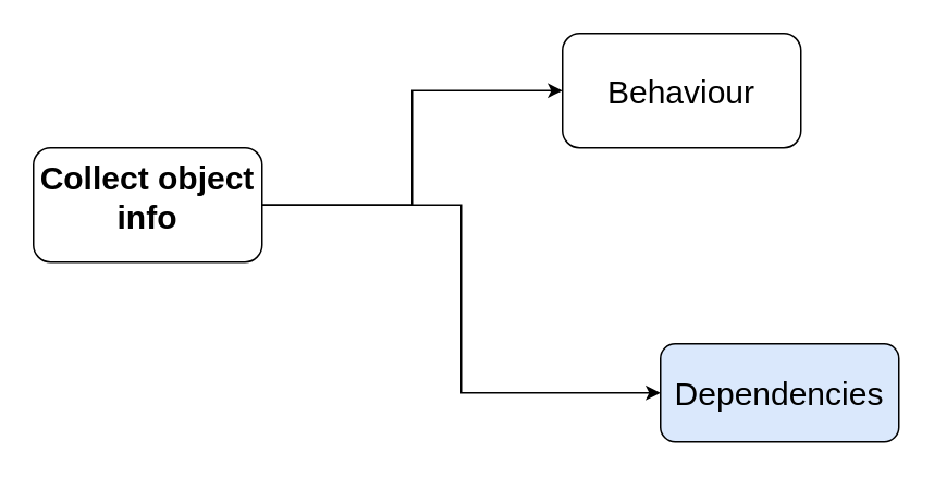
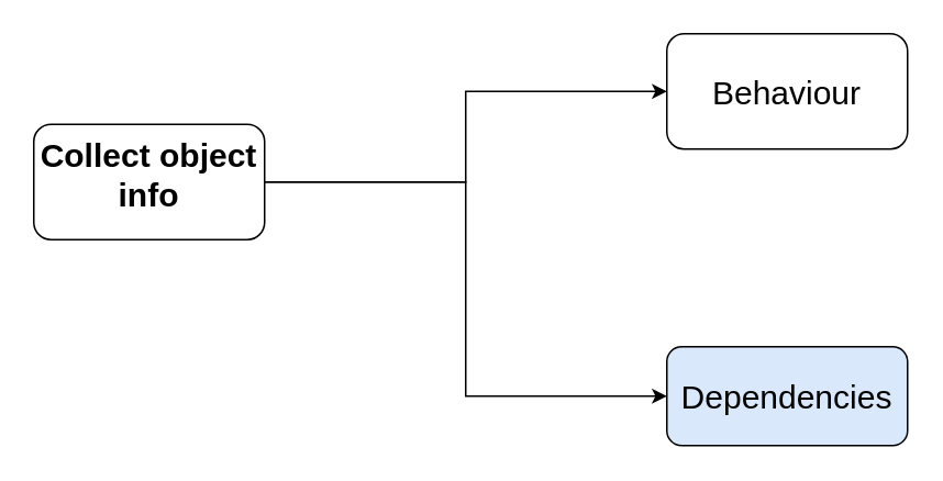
  <mxCell id="0" />
  <mxCell id="1" parent="0" />
  <mxCell id="2" style="edgeStyle=orthogonalEdgeStyle;rounded=0;orthogonalLoop=1;jettySize=auto;html=1;entryX=0;entryY=0.5;entryDx=0;entryDy=0;fontSize=20;" edge="1" parent="1" source="4" target="5"><mxGeometry relative="1" as="geometry" /></mxCell>
  <mxCell id="3" style="edgeStyle=orthogonalEdgeStyle;rounded=0;orthogonalLoop=1;jettySize=auto;html=1;exitX=1;exitY=0.5;exitDx=0;exitDy=0;entryX=0;entryY=0.5;entryDx=0;entryDy=0;fontSize=20;" edge="1" parent="1" source="4" target="6"><mxGeometry relative="1" as="geometry" /></mxCell>
- <mxCell id="4" value="&lt;b&gt;&lt;font style=&quot;font-size: 20px;&quot;&gt;Collect object info&lt;/font&gt;&lt;/b&gt;" style="rounded=1;whiteSpace=wrap;html=1;horizontal=1;verticalAlign=top;" vertex="1" parent="1"><mxGeometry x="20" y="90" width="140" height="70" as="geometry" /></mxCell>
- <mxCell id="5" value="Behaviour" style="rounded=1;whiteSpace=wrap;html=1;fontSize=20;" vertex="1" parent="1"><mxGeometry x="344" y="20" width="146" height="70" as="geometry" /></mxCell>
+ <mxCell id="4" value="&lt;b&gt;&lt;font style=&quot;font-size: 20px;&quot;&gt;Collect object info&lt;/font&gt;&lt;/b&gt;" style="rounded=1;whiteSpace=wrap;html=1;horizontal=1;verticalAlign=top;" vertex="1" parent="1"><mxGeometry x="20" y="75" width="140" height="70" as="geometry" /></mxCell>
+ <mxCell id="5" value="Behaviour" style="rounded=1;whiteSpace=wrap;html=1;fontSize=20;" vertex="1" parent="1"><mxGeometry x="404" y="20" width="146" height="70" as="geometry" /></mxCell>
  <mxCell id="6" value="Dependencies" style="rounded=1;whiteSpace=wrap;html=1;fontSize=20;fillColor=#dae8fc;" vertex="1" parent="1"><mxGeometry x="404" y="210" width="146" height="60" as="geometry" /></mxCell>
